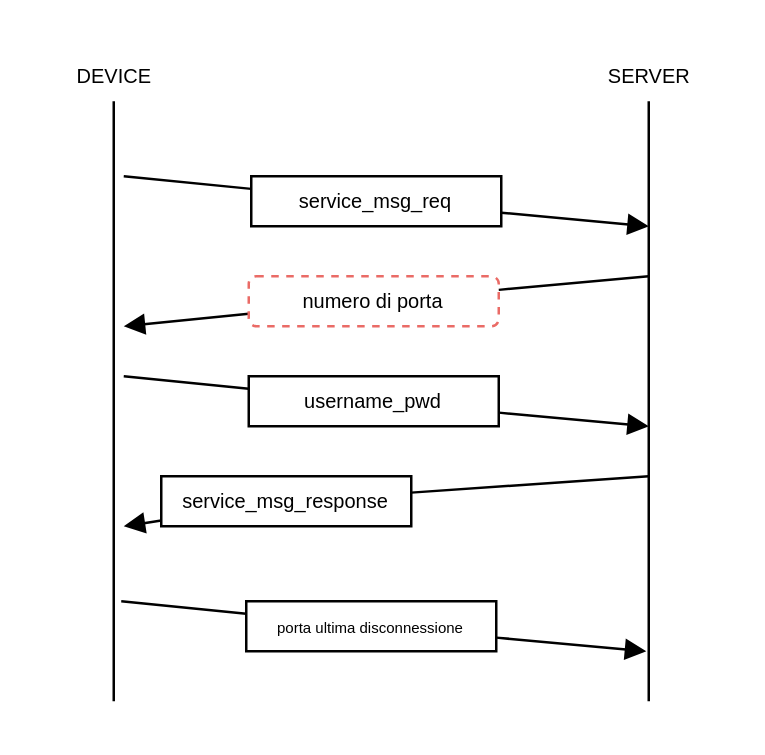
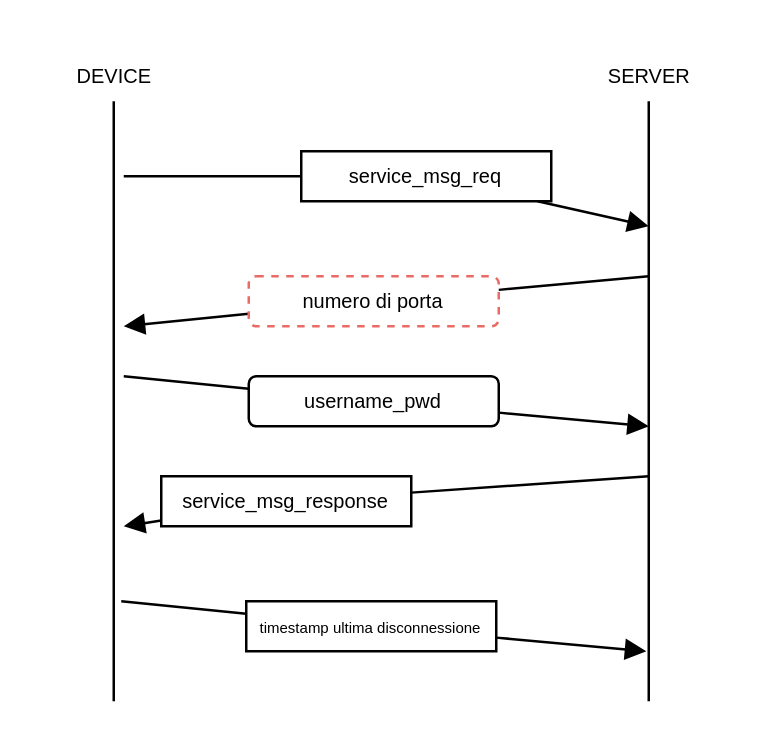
  <mxCell id="0" />
  <mxCell id="1" parent="0" />
  <mxCell id="2" value="" style="endArrow=none;html=1;fontSize=10;rounded=0;" edge="1" parent="1"><mxGeometry width="50" height="50" relative="1" as="geometry"><mxPoint x="45" y="280" as="sourcePoint" /><mxPoint x="45" y="40" as="targetPoint" /></mxGeometry></mxCell>
  <mxCell id="3" value="" style="endArrow=none;html=1;fontSize=10;rounded=0;" edge="1" parent="1"><mxGeometry width="50" height="50" relative="1" as="geometry"><mxPoint x="259" y="280" as="sourcePoint" /><mxPoint x="259" y="40" as="targetPoint" /></mxGeometry></mxCell>
  <mxCell id="4" value="" style="endArrow=block;html=1;fontSize=10;endFill=1;rounded=0;startArrow=none;" edge="1" parent="1" source="5"><mxGeometry width="50" height="50" relative="1" as="geometry"><mxPoint x="39" y="60" as="sourcePoint" /><mxPoint x="259" y="90" as="targetPoint" /></mxGeometry></mxCell>
- <mxCell id="5" value="service_msg_req" style="rounded=0;whiteSpace=wrap;html=1;fontSize=8;" vertex="1" parent="1"><mxGeometry x="100" y="70" width="100" height="20" as="geometry" /></mxCell>
+ <mxCell id="5" value="service_msg_req" style="rounded=0;whiteSpace=wrap;html=1;fontSize=8;" vertex="1" parent="1"><mxGeometry x="120" y="60" width="100" height="20" as="geometry" /></mxCell>
  <mxCell id="6" value="" style="endArrow=none;html=1;fontSize=10;endFill=1;rounded=0;" edge="1" parent="1" target="5"><mxGeometry width="50" height="50" relative="1" as="geometry"><mxPoint x="49" y="70" as="sourcePoint" /><mxPoint x="209" y="60" as="targetPoint" /></mxGeometry></mxCell>
  <mxCell id="7" value="" style="endArrow=block;html=1;fontSize=10;endFill=1;rounded=0;startArrow=none;" edge="1" parent="1" source="8"><mxGeometry width="50" height="50" relative="1" as="geometry"><mxPoint x="189" y="130" as="sourcePoint" /><mxPoint x="49" y="130" as="targetPoint" /></mxGeometry></mxCell>
  <mxCell id="8" value="numero di porta" style="whiteSpace=wrap;html=1;fontSize=8;dashed=1;strokeColor=#EA6B66;rounded=1;" vertex="1" parent="1"><mxGeometry x="99" y="110" width="100" height="20" as="geometry" /></mxCell>
  <mxCell id="9" value="" style="endArrow=none;html=1;fontSize=10;endFill=1;rounded=0;" edge="1" parent="1" target="8"><mxGeometry width="50" height="50" relative="1" as="geometry"><mxPoint x="259" y="110" as="sourcePoint" /><mxPoint x="49" y="130" as="targetPoint" /></mxGeometry></mxCell>
  <mxCell id="10" value="" style="endArrow=block;html=1;fontSize=10;endFill=1;rounded=0;startArrow=none;" edge="1" parent="1" source="11"><mxGeometry width="50" height="50" relative="1" as="geometry"><mxPoint x="39" y="140" as="sourcePoint" /><mxPoint x="259" y="170" as="targetPoint" /></mxGeometry></mxCell>
- <mxCell id="11" value="username_pwd" style="rounded=0;whiteSpace=wrap;html=1;fontSize=8;" vertex="1" parent="1"><mxGeometry x="99" y="150" width="100" height="20" as="geometry" /></mxCell>
+ <mxCell id="11" value="username_pwd" style="whiteSpace=wrap;html=1;fontSize=8;rounded=1;" vertex="1" parent="1"><mxGeometry x="99" y="150" width="100" height="20" as="geometry" /></mxCell>
  <mxCell id="12" value="" style="endArrow=none;html=1;fontSize=10;endFill=1;rounded=0;" edge="1" parent="1" target="11"><mxGeometry width="50" height="50" relative="1" as="geometry"><mxPoint x="49" y="150" as="sourcePoint" /><mxPoint x="209" y="140" as="targetPoint" /></mxGeometry></mxCell>
  <mxCell id="13" value="" style="endArrow=block;html=1;fontSize=10;endFill=1;rounded=0;startArrow=none;" edge="1" parent="1" source="14"><mxGeometry width="50" height="50" relative="1" as="geometry"><mxPoint x="189" y="210" as="sourcePoint" /><mxPoint x="49" y="210" as="targetPoint" /></mxGeometry></mxCell>
  <mxCell id="14" value="service_msg_response" style="rounded=0;whiteSpace=wrap;html=1;fontSize=8;strokeColor=#000000;" vertex="1" parent="1"><mxGeometry x="64" y="190" width="100" height="20" as="geometry" /></mxCell>
  <mxCell id="15" value="" style="endArrow=none;html=1;fontSize=10;endFill=1;rounded=0;" edge="1" parent="1" target="14"><mxGeometry width="50" height="50" relative="1" as="geometry"><mxPoint x="259" y="190" as="sourcePoint" /><mxPoint x="49" y="210" as="targetPoint" /></mxGeometry></mxCell>
  <mxCell id="16" value="DEVICE" style="text;html=1;align=center;verticalAlign=middle;resizable=0;points=[];autosize=1;strokeColor=none;fillColor=none;fontSize=8;" vertex="1" parent="1"><mxGeometry x="20" y="20" width="50" height="20" as="geometry" /></mxCell>
  <mxCell id="17" value="SERVER" style="text;html=1;align=center;verticalAlign=middle;resizable=0;points=[];autosize=1;strokeColor=none;fillColor=none;fontSize=8;" vertex="1" parent="1"><mxGeometry x="234" y="20" width="50" height="20" as="geometry" /></mxCell>
  <mxCell id="18" value="" style="endArrow=block;html=1;fontSize=10;endFill=1;rounded=0;startArrow=none;" edge="1" parent="1" source="19"><mxGeometry width="50" height="50" relative="1" as="geometry"><mxPoint x="38" y="230" as="sourcePoint" /><mxPoint x="258" y="260" as="targetPoint" /></mxGeometry></mxCell>
- <mxCell id="19" value="&lt;font style=&quot;font-size: 6px&quot;&gt;porta ultima disconnessione&lt;/font&gt;" style="rounded=0;whiteSpace=wrap;html=1;fontSize=8;" vertex="1" parent="1"><mxGeometry x="98" y="240" width="100" height="20" as="geometry" /></mxCell>
+ <mxCell id="19" value="&lt;font style=&quot;font-size: 6px&quot;&gt;timestamp ultima disconnessione&lt;/font&gt;" style="rounded=0;whiteSpace=wrap;html=1;fontSize=8;" vertex="1" parent="1"><mxGeometry x="98" y="240" width="100" height="20" as="geometry" /></mxCell>
  <mxCell id="20" value="" style="endArrow=none;html=1;fontSize=10;endFill=1;rounded=0;" edge="1" parent="1" target="19"><mxGeometry width="50" height="50" relative="1" as="geometry"><mxPoint x="48" y="240" as="sourcePoint" /><mxPoint x="208" y="230" as="targetPoint" /></mxGeometry></mxCell>
